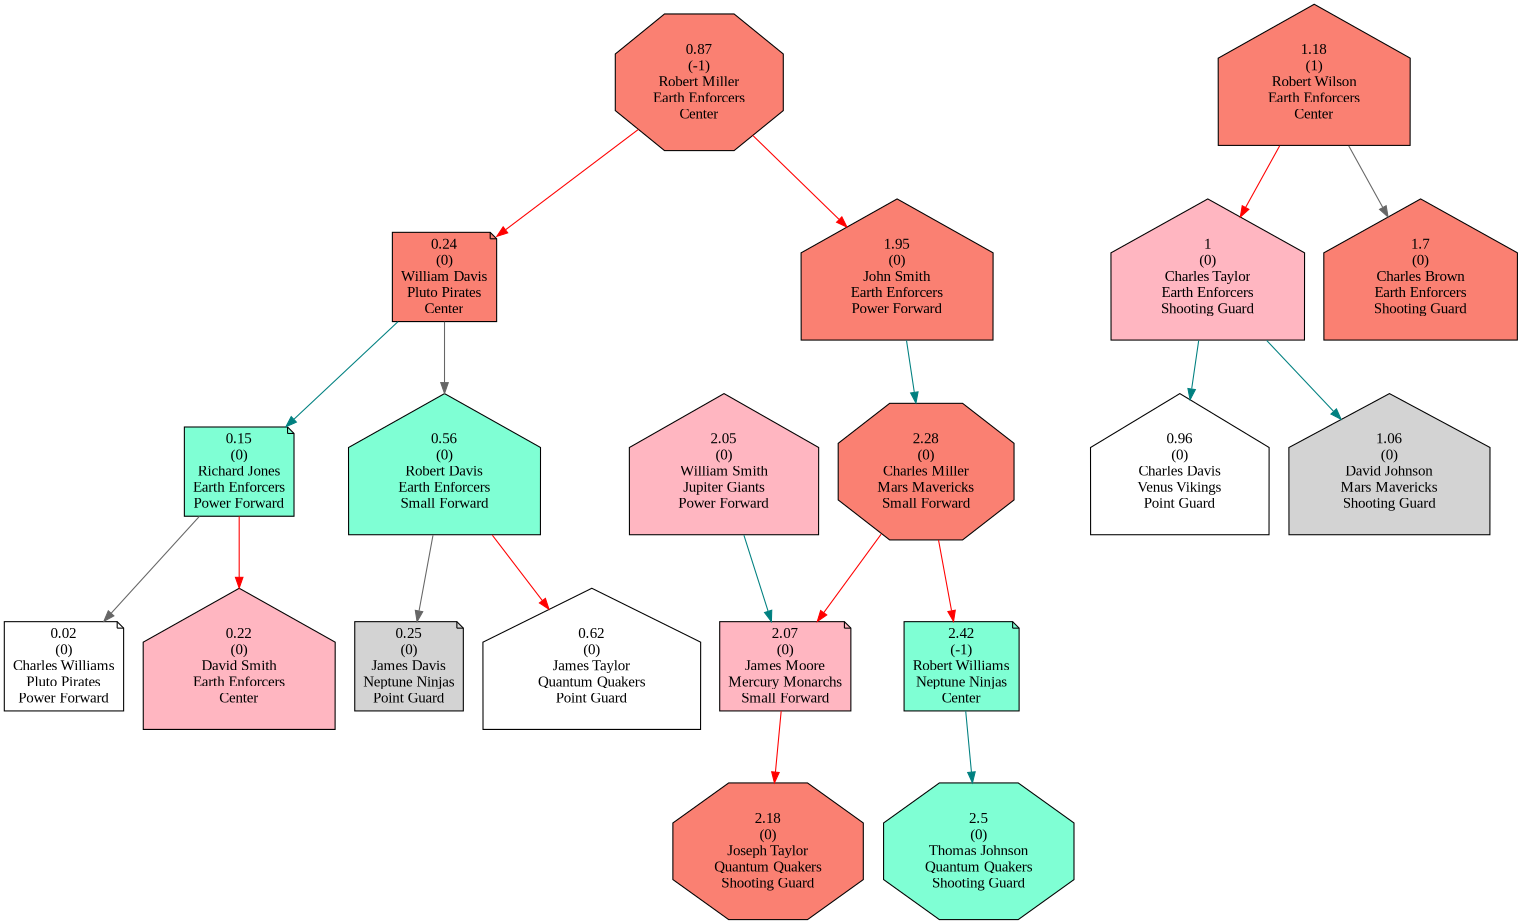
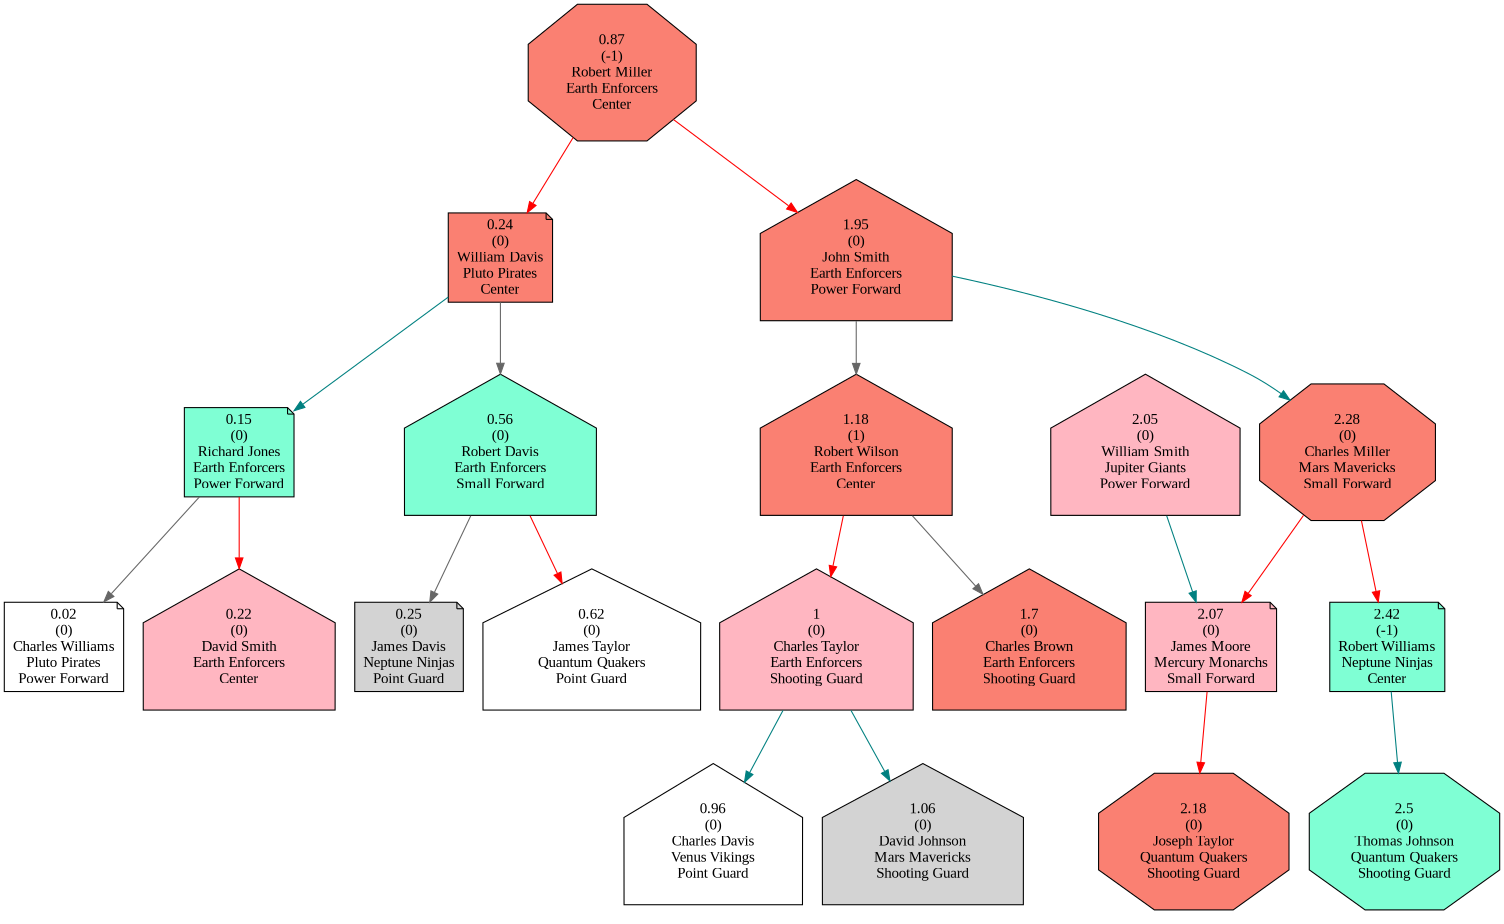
  digraph {
    fontname="Liberation Serif"
    node [fillcolor=salmon fontname="Liberation Serif" shape=house style=filled]
    edge [color=red fontname="Liberation Serif"]
    n1 [label="0.87\n(-1)\nRobert Miller\nEarth Enforcers\nCenter" shape=octagon]
    n2 [label="0.24\n(0)\nWilliam Davis\nPluto Pirates\nCenter" shape=note]
    n3 [label="1.95\n(0)\nJohn Smith\nEarth Enforcers\nPower Forward"]
    n4 [fillcolor=aquamarine label="0.15\n(0)\nRichard Jones\nEarth Enforcers\nPower Forward" shape=note]
    n5 [fillcolor=aquamarine label="0.56\n(0)\nRobert Davis\nEarth Enforcers\nSmall Forward"]
    n6 [label="1.18\n(1)\nRobert Wilson\nEarth Enforcers\nCenter"]
    n7 [label="2.28\n(0)\nCharles Miller\nMars Mavericks\nSmall Forward" shape=octagon]
    n8 [fillcolor=white label="0.02\n(0)\nCharles Williams\nPluto Pirates\nPower Forward" shape=note]
    n9 [fillcolor=lightpink label="0.22\n(0)\nDavid Smith\nEarth Enforcers\nCenter"]
    n10 [fillcolor=lightgrey label="0.25\n(0)\nJames Davis\nNeptune Ninjas\nPoint Guard" shape=note]
    n11 [fillcolor=white label="0.62\n(0)\nJames Taylor\nQuantum Quakers\nPoint Guard"]
    n12 [fillcolor=lightpink label="1\n(0)\nCharles Taylor\nEarth Enforcers\nShooting Guard"]
    n13 [label="1.7\n(0)\nCharles Brown\nEarth Enforcers\nShooting Guard"]
    n14 [fillcolor=lightpink label="2.07\n(0)\nJames Moore\nMercury Monarchs\nSmall Forward" shape=note]
    n15 [fillcolor=aquamarine label="2.42\n(-1)\nRobert Williams\nNeptune Ninjas\nCenter" shape=note]
    n16 [fillcolor=white label="0.96\n(0)\nCharles Davis\nVenus Vikings\nPoint Guard"]
    n17 [fillcolor=lightgrey label="1.06\n(0)\nDavid Johnson\nMars Mavericks\nShooting Guard"]
    n18 [label="2.18\n(0)\nJoseph Taylor\nQuantum Quakers\nShooting Guard" shape=octagon]
    n19 [fillcolor=aquamarine label="2.5\n(0)\nThomas Johnson\nQuantum Quakers\nShooting Guard" shape=octagon]
    n20 [fillcolor=lightpink label="2.05\n(0)\nWilliam Smith\nJupiter Giants\nPower Forward"]
    n1 -> n2
    n1 -> n3
    n2 -> n4 [color=teal]
    n2 -> n5 [color=gray40]
+   n3 -> n6 [color=gray40]
    n3 -> n7 [color=teal]
    n4 -> n8 [color=gray40]
    n4 -> n9
    n5 -> n10 [color=gray40]
    n5 -> n11
    n6 -> n12
    n6 -> n13 [color=gray40]
    n7 -> n14
    n7 -> n15
    n12 -> n16 [color=teal]
    n12 -> n17 [color=teal]
    n14 -> n18
    n15 -> n19 [color=teal]
    n20 -> n14 [color=teal]
  }
